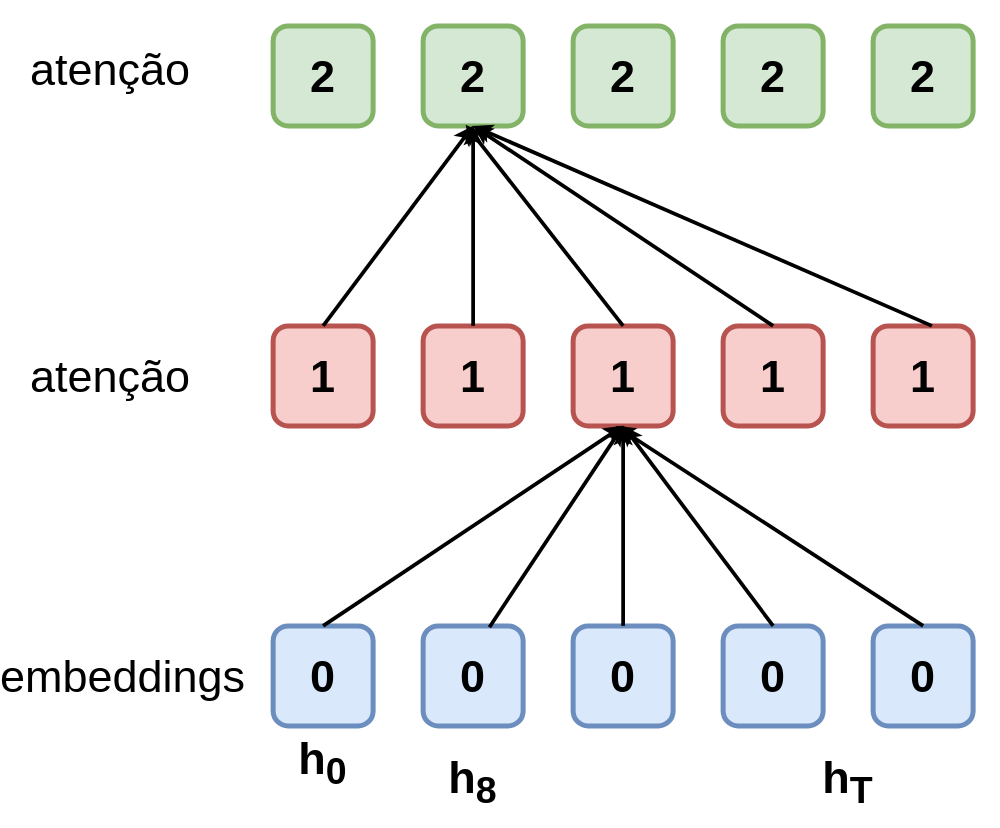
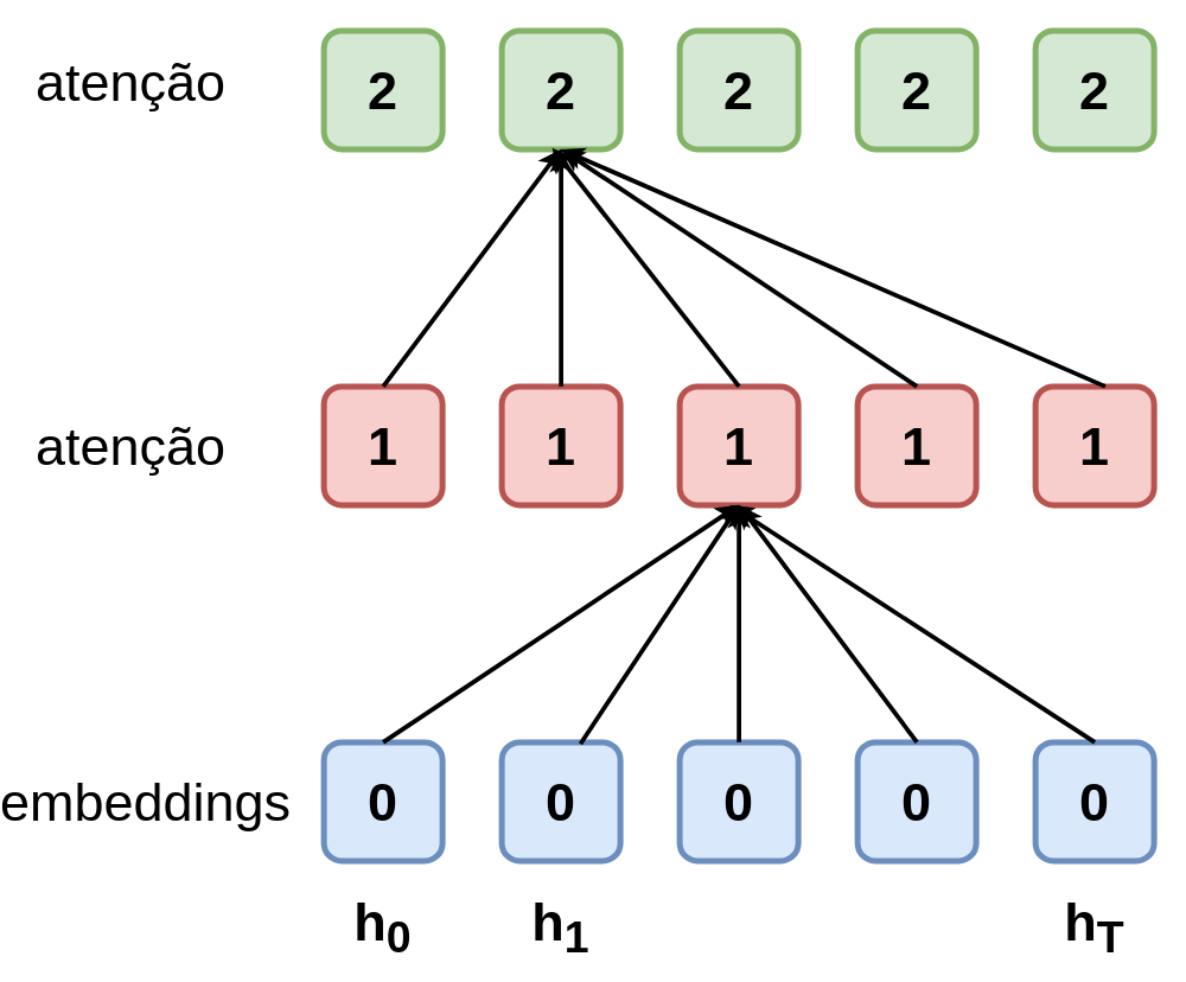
  <mxCell id="0" />
  <mxCell id="1" parent="0" />
  <mxCell id="2" value="0" style="rounded=1;whiteSpace=wrap;html=1;fillColor=#dae8fc;strokeColor=#6c8ebf;strokeWidth=4;fontSize=36;fontStyle=1" vertex="1" parent="1"><mxGeometry x="180" y="500" width="80" height="80" as="geometry" /></mxCell>
  <mxCell id="3" value="0" style="rounded=1;whiteSpace=wrap;html=1;fillColor=#dae8fc;strokeColor=#6c8ebf;strokeWidth=4;fontSize=36;fontStyle=1" vertex="1" parent="1"><mxGeometry x="300" y="500" width="80" height="80" as="geometry" /></mxCell>
  <mxCell id="4" value="0" style="rounded=1;whiteSpace=wrap;html=1;fillColor=#dae8fc;strokeColor=#6c8ebf;strokeWidth=4;fontSize=36;fontStyle=1" vertex="1" parent="1"><mxGeometry x="420" y="500" width="80" height="80" as="geometry" /></mxCell>
  <mxCell id="5" value="0" style="rounded=1;whiteSpace=wrap;html=1;fillColor=#dae8fc;strokeColor=#6c8ebf;strokeWidth=4;fontSize=36;fontStyle=1" vertex="1" parent="1"><mxGeometry x="540" y="500" width="80" height="80" as="geometry" /></mxCell>
  <mxCell id="6" value="0" style="rounded=1;whiteSpace=wrap;html=1;fillColor=#dae8fc;strokeColor=#6c8ebf;strokeWidth=4;fontSize=36;fontStyle=1" vertex="1" parent="1"><mxGeometry x="660" y="500" width="80" height="80" as="geometry" /></mxCell>
  <mxCell id="7" value="1" style="rounded=1;whiteSpace=wrap;html=1;fillColor=#f8cecc;strokeColor=#b85450;strokeWidth=4;fontSize=36;fontStyle=1" vertex="1" parent="1"><mxGeometry x="180" y="260" width="80" height="80" as="geometry" /></mxCell>
  <mxCell id="8" value="2" style="rounded=1;whiteSpace=wrap;html=1;fillColor=#d5e8d4;strokeColor=#82b366;strokeWidth=4;fontSize=36;fontStyle=1" vertex="1" parent="1"><mxGeometry x="180" y="20" width="80" height="80" as="geometry" /></mxCell>
  <mxCell id="9" value="2" style="rounded=1;whiteSpace=wrap;html=1;fillColor=#d5e8d4;strokeColor=#82b366;strokeWidth=4;fontSize=36;fontStyle=1" vertex="1" parent="1"><mxGeometry x="300" y="20" width="80" height="80" as="geometry" /></mxCell>
  <mxCell id="10" value="2" style="rounded=1;whiteSpace=wrap;html=1;fillColor=#d5e8d4;strokeColor=#82b366;strokeWidth=4;fontSize=36;fontStyle=1" vertex="1" parent="1"><mxGeometry x="420" y="20" width="80" height="80" as="geometry" /></mxCell>
  <mxCell id="11" value="2" style="rounded=1;whiteSpace=wrap;html=1;fillColor=#d5e8d4;strokeColor=#82b366;strokeWidth=4;fontSize=36;fontStyle=1" vertex="1" parent="1"><mxGeometry x="540" y="20" width="80" height="80" as="geometry" /></mxCell>
  <mxCell id="12" value="2" style="rounded=1;whiteSpace=wrap;html=1;fillColor=#d5e8d4;strokeColor=#82b366;strokeWidth=4;fontSize=36;fontStyle=1" vertex="1" parent="1"><mxGeometry x="660" y="20" width="80" height="80" as="geometry" /></mxCell>
  <mxCell id="13" value="1" style="rounded=1;whiteSpace=wrap;html=1;fillColor=#f8cecc;strokeColor=#b85450;strokeWidth=4;fontSize=36;fontStyle=1" vertex="1" parent="1"><mxGeometry x="300" y="260" width="80" height="80" as="geometry" /></mxCell>
  <mxCell id="14" value="1" style="rounded=1;whiteSpace=wrap;html=1;fillColor=#f8cecc;strokeColor=#b85450;strokeWidth=4;fontSize=36;fontStyle=1" vertex="1" parent="1"><mxGeometry x="420" y="260" width="80" height="80" as="geometry" /></mxCell>
  <mxCell id="15" value="1" style="rounded=1;whiteSpace=wrap;html=1;fillColor=#f8cecc;strokeColor=#b85450;strokeWidth=4;fontSize=36;fontStyle=1" vertex="1" parent="1"><mxGeometry x="540" y="260" width="80" height="80" as="geometry" /></mxCell>
  <mxCell id="16" value="1" style="rounded=1;whiteSpace=wrap;html=1;fillColor=#f8cecc;strokeColor=#b85450;strokeWidth=4;fontSize=36;fontStyle=1" vertex="1" parent="1"><mxGeometry x="660" y="260" width="80" height="80" as="geometry" /></mxCell>
  <mxCell id="17" value="" style="endArrow=classic;html=1;rounded=0;exitX=0.663;exitY=0.013;exitDx=0;exitDy=0;exitPerimeter=0;entryX=0.5;entryY=1;entryDx=0;entryDy=0;strokeWidth=3;" edge="1" parent="1" source="3" target="14"><mxGeometry width="50" height="50" relative="1" as="geometry"><mxPoint x="460" y="530" as="sourcePoint" /><mxPoint x="250" y="350" as="targetPoint" /></mxGeometry></mxCell>
  <mxCell id="18" value="" style="endArrow=classic;html=1;rounded=0;exitX=0.5;exitY=0;exitDx=0;exitDy=0;entryX=0.5;entryY=1;entryDx=0;entryDy=0;strokeWidth=3;" edge="1" parent="1" source="4" target="14"><mxGeometry width="50" height="50" relative="1" as="geometry"><mxPoint x="363" y="511" as="sourcePoint" /><mxPoint x="260" y="350" as="targetPoint" /></mxGeometry></mxCell>
  <mxCell id="19" value="" style="endArrow=classic;html=1;rounded=0;exitX=0.5;exitY=0;exitDx=0;exitDy=0;entryX=0.5;entryY=1;entryDx=0;entryDy=0;strokeWidth=3;" edge="1" parent="1" source="5" target="14"><mxGeometry width="50" height="50" relative="1" as="geometry"><mxPoint x="373" y="521" as="sourcePoint" /><mxPoint x="230" y="350" as="targetPoint" /></mxGeometry></mxCell>
  <mxCell id="20" value="" style="endArrow=classic;html=1;rounded=0;exitX=0.5;exitY=0;exitDx=0;exitDy=0;strokeWidth=3;entryX=0.425;entryY=1;entryDx=0;entryDy=0;entryPerimeter=0;" edge="1" parent="1" source="6" target="14"><mxGeometry width="50" height="50" relative="1" as="geometry"><mxPoint x="383" y="531" as="sourcePoint" /><mxPoint x="460" y="350" as="targetPoint" /></mxGeometry></mxCell>
- <mxCell id="21" value="h&lt;sub&gt;0&lt;/sub&gt;" style="text;html=1;align=center;verticalAlign=middle;whiteSpace=wrap;rounded=0;fontSize=36;fontStyle=1" vertex="1" parent="1"><mxGeometry x="190" y="595" width="60" height="30" as="geometry" /></mxCell>
- <mxCell id="22" value="h&lt;sub&gt;8&lt;/sub&gt;" style="text;html=1;align=center;verticalAlign=middle;whiteSpace=wrap;rounded=0;fontSize=36;fontStyle=1" vertex="1" parent="1"><mxGeometry x="310" y="610" width="60" height="30" as="geometry" /></mxCell>
- <mxCell id="23" value="h&lt;sub&gt;T&lt;/sub&gt;" style="text;html=1;align=center;verticalAlign=middle;whiteSpace=wrap;rounded=0;fontSize=36;fontStyle=1" vertex="1" parent="1"><mxGeometry x="610" y="610" width="60" height="30" as="geometry" /></mxCell>
+ <mxCell id="21" value="h&lt;sub&gt;0&lt;/sub&gt;" style="text;html=1;align=center;verticalAlign=middle;whiteSpace=wrap;rounded=0;fontSize=36;fontStyle=1" vertex="1" parent="1"><mxGeometry x="190" y="610" width="60" height="30" as="geometry" /></mxCell>
+ <mxCell id="22" value="h&lt;sub&gt;1&lt;/sub&gt;" style="text;html=1;align=center;verticalAlign=middle;whiteSpace=wrap;rounded=0;fontSize=36;fontStyle=1" vertex="1" parent="1"><mxGeometry x="310" y="610" width="60" height="30" as="geometry" /></mxCell>
+ <mxCell id="23" value="h&lt;sub&gt;T&lt;/sub&gt;" style="text;html=1;align=center;verticalAlign=middle;whiteSpace=wrap;rounded=0;fontSize=36;fontStyle=1" vertex="1" parent="1"><mxGeometry x="670" y="610" width="60" height="30" as="geometry" /></mxCell>
  <mxCell id="24" value="" style="endArrow=classic;html=1;rounded=0;exitX=0.5;exitY=0;exitDx=0;exitDy=0;entryX=0.5;entryY=1;entryDx=0;entryDy=0;strokeWidth=3;" edge="1" parent="1" source="2" target="14"><mxGeometry width="50" height="50" relative="1" as="geometry"><mxPoint x="363" y="511" as="sourcePoint" /><mxPoint x="470" y="350" as="targetPoint" /></mxGeometry></mxCell>
  <mxCell id="25" value="" style="endArrow=classic;html=1;rounded=0;entryX=0.5;entryY=1;entryDx=0;entryDy=0;strokeWidth=3;exitX=0.5;exitY=0;exitDx=0;exitDy=0;" edge="1" parent="1" source="13" target="9"><mxGeometry width="50" height="50" relative="1" as="geometry"><mxPoint x="420" y="380" as="sourcePoint" /><mxPoint x="480" y="360" as="targetPoint" /></mxGeometry></mxCell>
  <mxCell id="26" value="" style="endArrow=classic;html=1;rounded=0;strokeWidth=3;exitX=0.5;exitY=0;exitDx=0;exitDy=0;entryX=0.5;entryY=1;entryDx=0;entryDy=0;" edge="1" parent="1" source="7" target="9"><mxGeometry width="50" height="50" relative="1" as="geometry"><mxPoint x="250" y="240" as="sourcePoint" /><mxPoint x="340" y="110" as="targetPoint" /></mxGeometry></mxCell>
  <mxCell id="27" value="" style="endArrow=classic;html=1;rounded=0;strokeWidth=3;exitX=0.5;exitY=0;exitDx=0;exitDy=0;entryX=0.425;entryY=0.988;entryDx=0;entryDy=0;entryPerimeter=0;" edge="1" parent="1" source="14" target="9"><mxGeometry width="50" height="50" relative="1" as="geometry"><mxPoint x="230" y="270" as="sourcePoint" /><mxPoint x="350" y="110" as="targetPoint" /></mxGeometry></mxCell>
  <mxCell id="28" value="" style="endArrow=classic;html=1;rounded=0;strokeWidth=3;exitX=0.5;exitY=0;exitDx=0;exitDy=0;" edge="1" parent="1" source="15"><mxGeometry width="50" height="50" relative="1" as="geometry"><mxPoint x="240" y="280" as="sourcePoint" /><mxPoint x="340" y="100" as="targetPoint" /></mxGeometry></mxCell>
  <mxCell id="29" value="" style="endArrow=classic;html=1;rounded=0;strokeWidth=3;exitX=0.588;exitY=0;exitDx=0;exitDy=0;entryX=0.5;entryY=1;entryDx=0;entryDy=0;exitPerimeter=0;" edge="1" parent="1" source="16" target="9"><mxGeometry width="50" height="50" relative="1" as="geometry"><mxPoint x="250" y="290" as="sourcePoint" /><mxPoint x="370" y="130" as="targetPoint" /></mxGeometry></mxCell>
  <mxCell id="30" value="atenção" style="text;html=1;align=center;verticalAlign=middle;whiteSpace=wrap;rounded=0;fontSize=36;" vertex="1" parent="1"><mxGeometry x="20" y="285" width="60" height="30" as="geometry" /></mxCell>
  <mxCell id="31" value="embeddings" style="text;html=1;align=center;verticalAlign=middle;whiteSpace=wrap;rounded=0;fontSize=36;" vertex="1" parent="1"><mxGeometry x="30" y="525" width="60" height="30" as="geometry" /></mxCell>
  <mxCell id="32" value="atenção" style="text;html=1;align=center;verticalAlign=middle;whiteSpace=wrap;rounded=0;fontSize=36;" vertex="1" parent="1"><mxGeometry x="20" y="40" width="60" height="30" as="geometry" /></mxCell>
